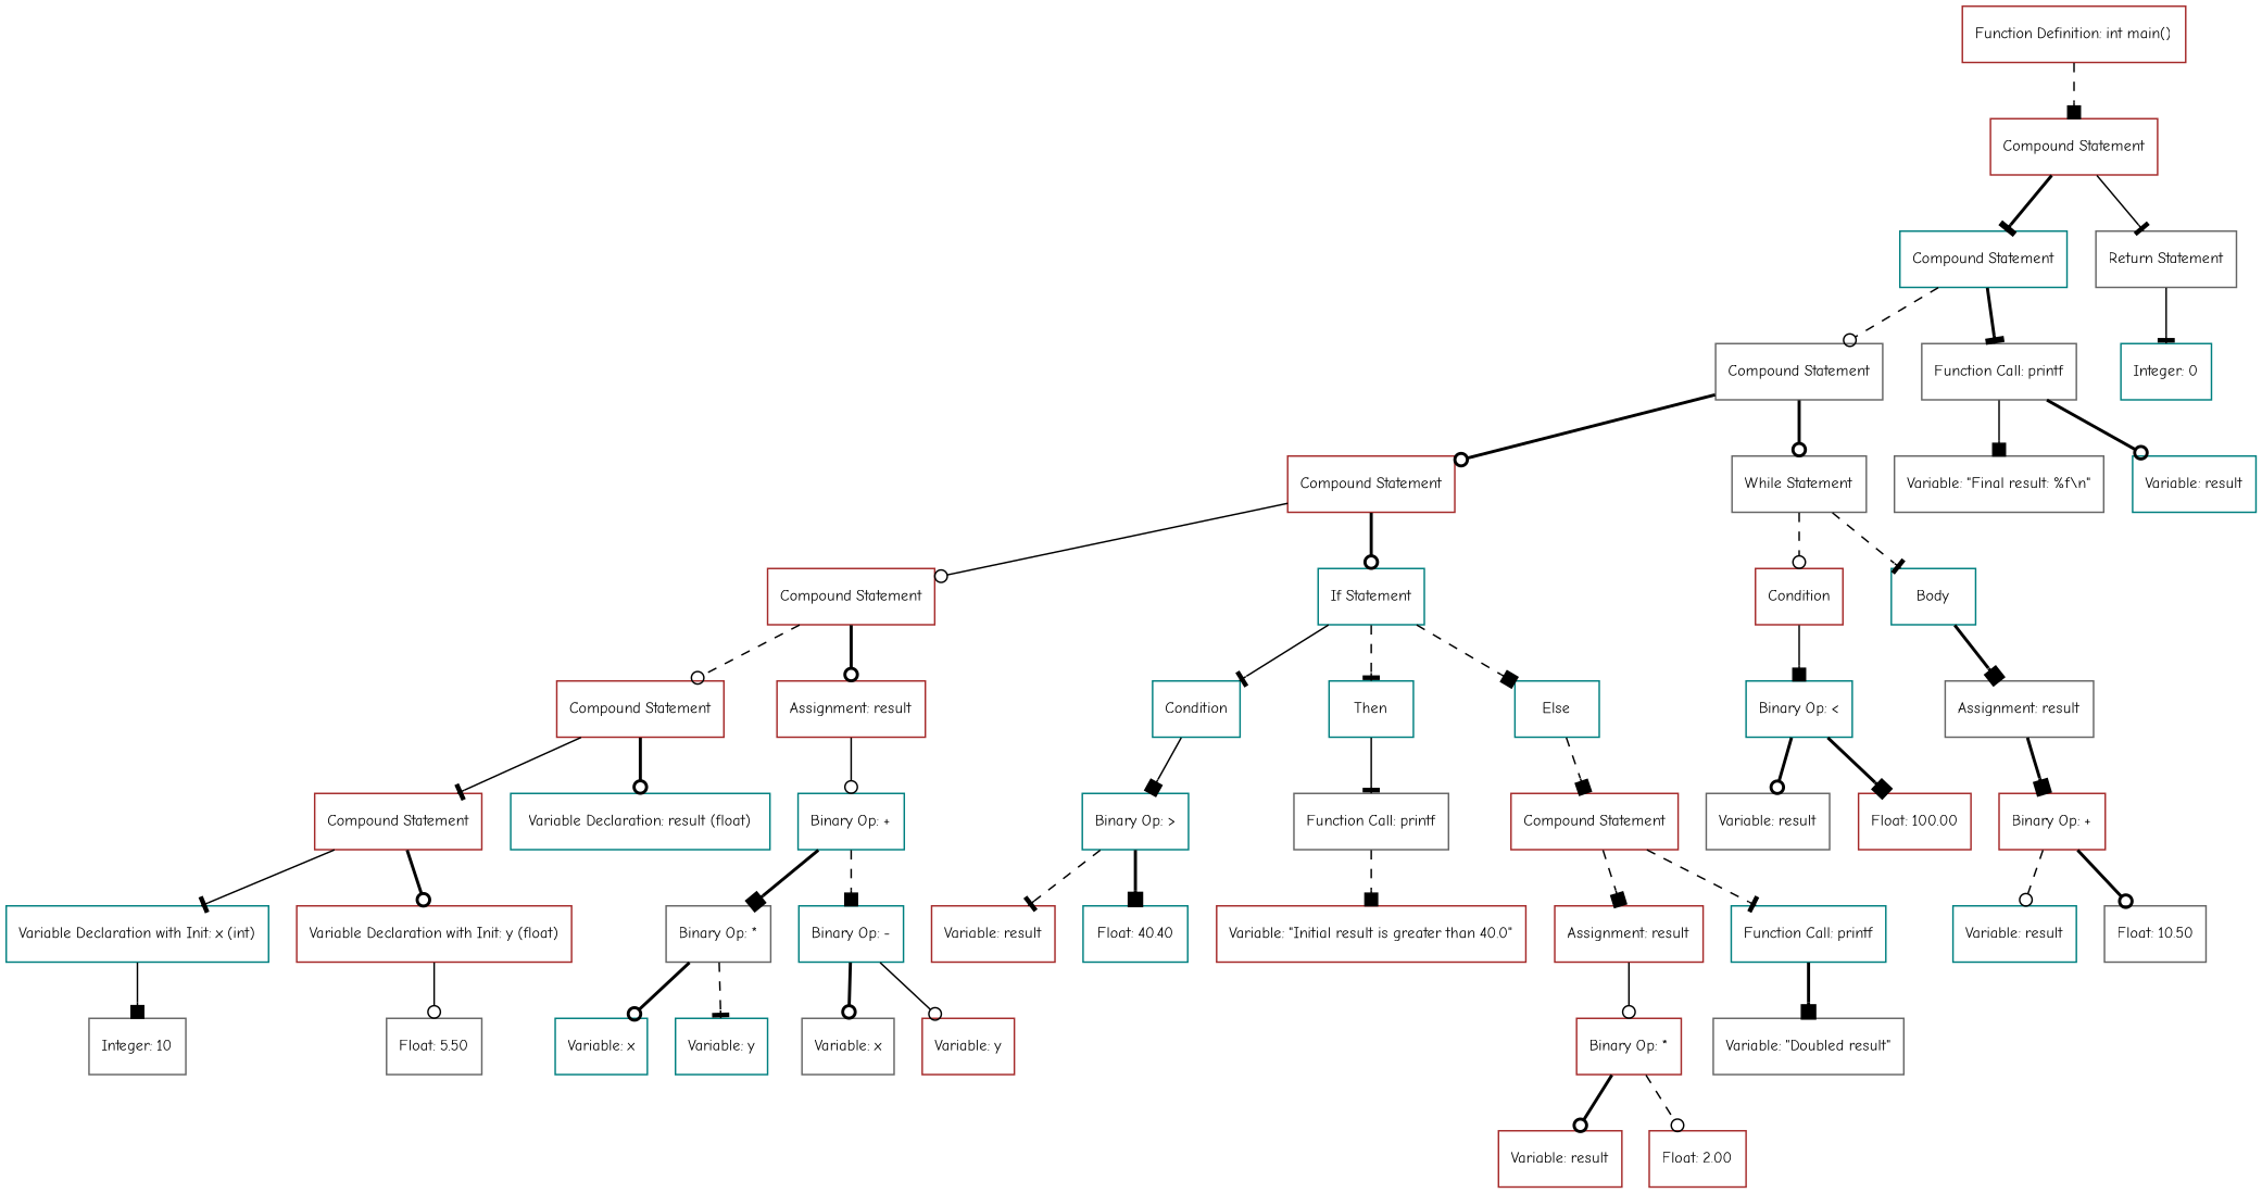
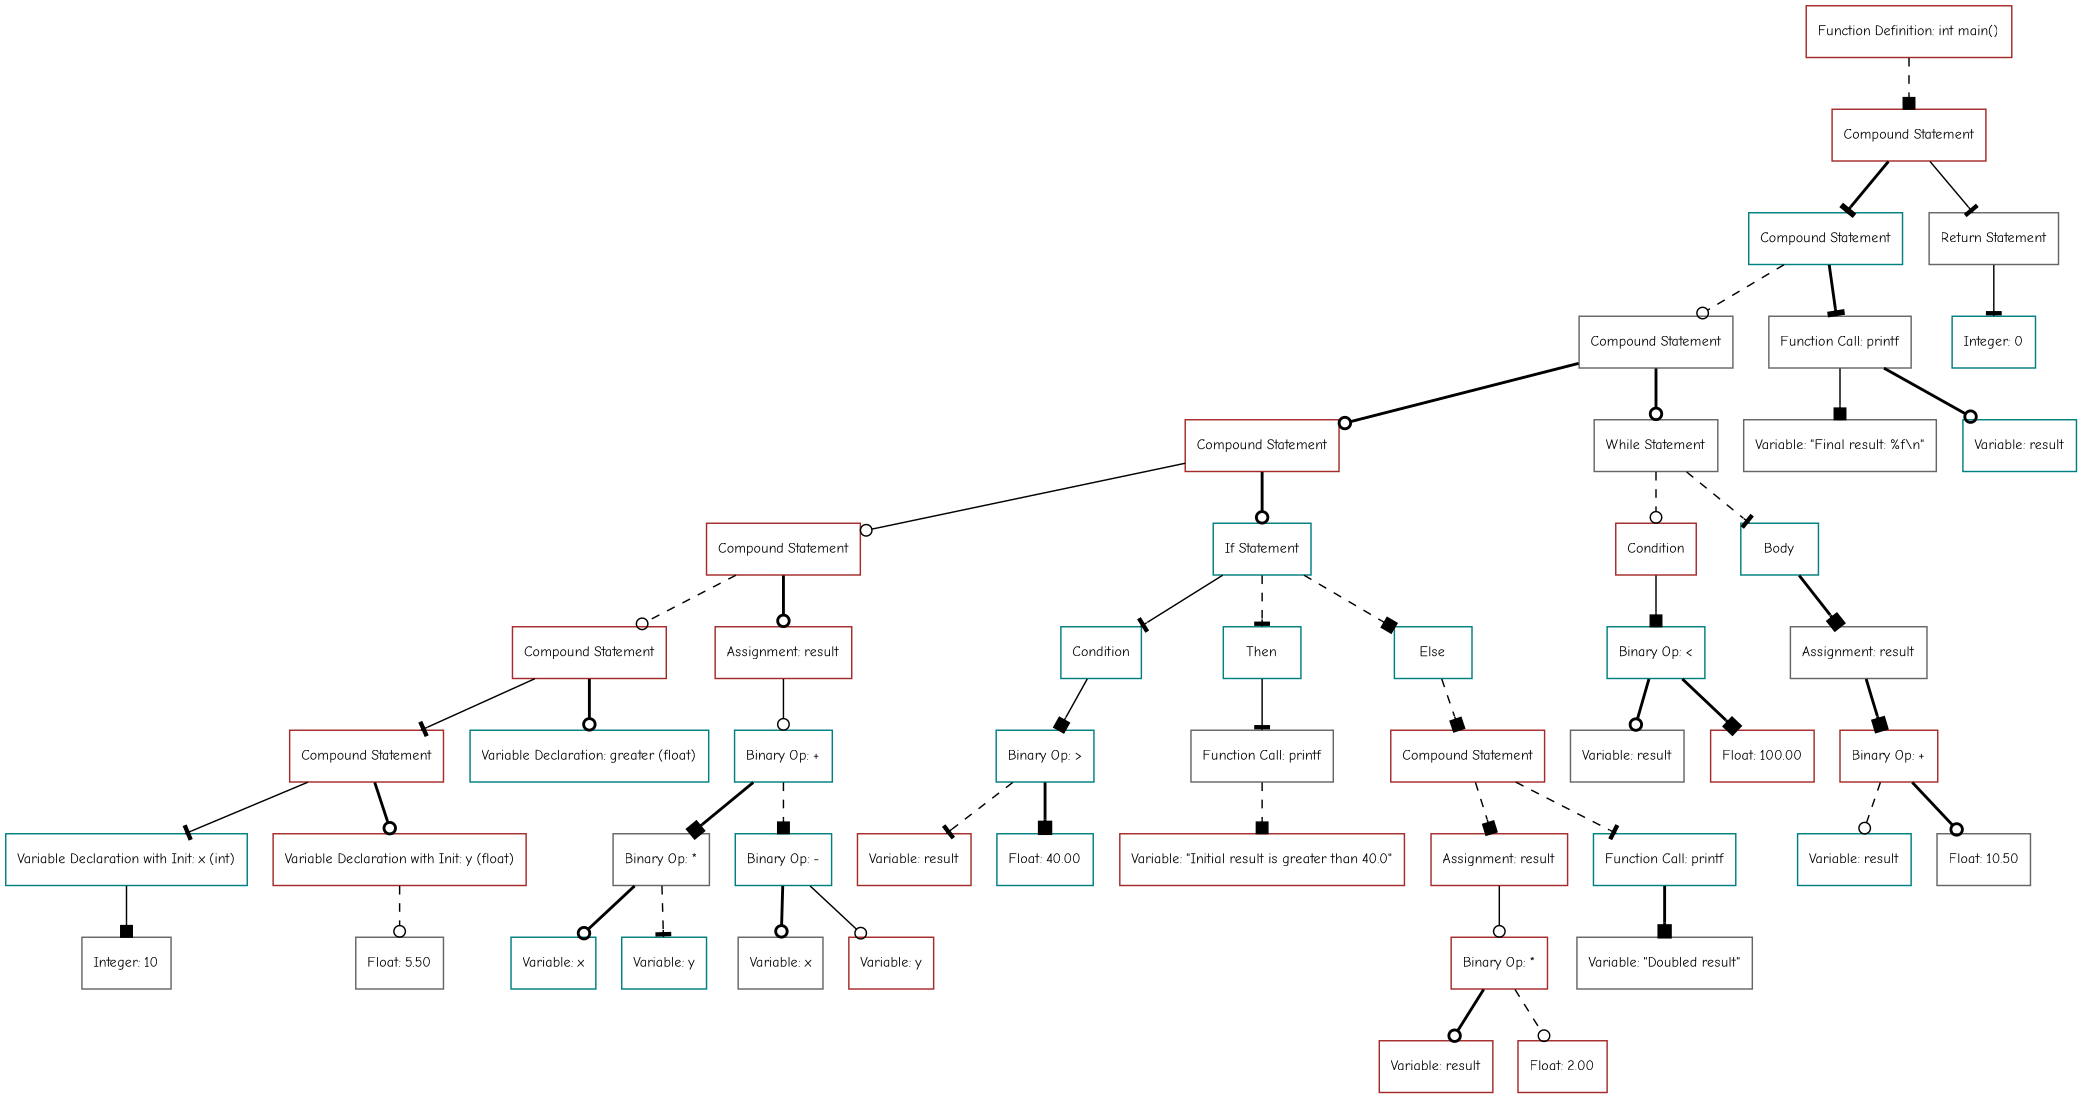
  digraph {
    fontname="Comic Neue"
    rankdir=TB
    node [color=brown fontname="Comic Neue" fontsize=10 shape=box]
    edge [arrowhead=odot fontname="Comic Neue" fontsize=9 style=bold]
    n1 [label="Function Definition: int main()"]
    n2 [label="Compound Statement"]
    n3 [color=teal label="Compound Statement"]
    n4 [color=gray40 label="Return Statement"]
    n5 [color=gray40 label="Compound Statement"]
    n6 [color=gray40 label="Function Call: printf"]
    n7 [color=teal label="Integer: 0"]
    n8 [label="Compound Statement"]
    n9 [color=gray40 label="While Statement"]
    n10 [color=gray40 label="Variable: \"Final result: %f\\n\""]
    n11 [color=teal label="Variable: result"]
    n12 [label="Compound Statement"]
    n13 [color=teal label="If Statement"]
    n14 [label=Condition]
    n15 [color=teal label=Body]
    n16 [label="Compound Statement"]
    n17 [label="Assignment: result"]
    n18 [color=teal label=Condition]
    n19 [color=teal label=Then]
    n20 [color=teal label=Else]
    n21 [label="Compound Statement"]
-   n22 [color=teal label="Variable Declaration: result (float)"]
+   n22 [color=teal label="Variable Declaration: greater (float)"]
    n23 [color=teal label="Binary Op: +"]
    n24 [color=teal label="Variable Declaration with Init: x (int)"]
    n25 [label="Variable Declaration with Init: y (float)"]
    n26 [color=gray40 label="Integer: 10"]
    n27 [color=gray40 label="Float: 5.50"]
    n28 [color=gray40 label="Binary Op: *"]
    n29 [color=teal label="Binary Op: -"]
    n30 [color=teal label="Variable: x"]
    n31 [color=teal label="Variable: y"]
    n32 [color=gray40 label="Variable: x"]
    n33 [label="Variable: y"]
    n34 [color=teal label="Binary Op: >"]
    n35 [color=gray40 label="Function Call: printf"]
    n36 [label="Compound Statement"]
    n37 [label="Variable: result"]
-   n38 [color=teal label="Float: 40.40"]
+   n38 [color=teal label="Float: 40.00"]
    n39 [label="Variable: \"Initial result is greater than 40.0\""]
    n40 [label="Assignment: result"]
    n41 [color=teal label="Function Call: printf"]
    n42 [label="Binary Op: *"]
    n43 [color=gray40 label="Variable: \"Doubled result\""]
    n44 [label="Variable: result"]
    n45 [label="Float: 2.00"]
    n46 [color=teal label="Binary Op: <"]
    n47 [color=gray40 label="Assignment: result"]
    n48 [color=gray40 label="Variable: result"]
    n49 [label="Float: 100.00"]
    n50 [label="Binary Op: +"]
    n51 [color=teal label="Variable: result"]
    n52 [color=gray40 label="Float: 10.50"]
    n1 -> n2 [arrowhead=box style=dashed]
    n2 -> n3 [arrowhead=tee]
    n2 -> n4 [arrowhead=tee style=solid]
    n3 -> n5 [style=dashed]
    n3 -> n6 [arrowhead=tee]
    n4 -> n7 [arrowhead=tee style=solid]
    n5 -> n8
    n5 -> n9
    n6 -> n10 [arrowhead=box style=solid]
    n6 -> n11
    n8 -> n12 [style=solid]
    n8 -> n13
    n9 -> n14 [style=dashed]
    n9 -> n15 [arrowhead=tee style=dashed]
    n12 -> n16 [style=dashed]
    n12 -> n17
    n13 -> n18 [arrowhead=tee style=solid]
    n13 -> n19 [arrowhead=tee style=dashed]
    n13 -> n20 [arrowhead=box style=dashed]
    n14 -> n46 [arrowhead=box style=solid]
    n15 -> n47 [arrowhead=box]
    n16 -> n21 [arrowhead=tee style=solid]
    n16 -> n22
    n17 -> n23 [style=solid]
    n18 -> n34 [arrowhead=box style=solid]
    n19 -> n35 [arrowhead=tee style=solid]
    n20 -> n36 [arrowhead=box style=dashed]
    n21 -> n24 [arrowhead=tee style=solid]
    n21 -> n25
    n23 -> n28 [arrowhead=box]
    n23 -> n29 [arrowhead=box style=dashed]
    n24 -> n26 [arrowhead=box style=solid]
-   n25 -> n27 [style=solid]
+   n25 -> n27 [style=dashed]
    n28 -> n30
    n28 -> n31 [arrowhead=tee style=dashed]
    n29 -> n32
    n29 -> n33 [style=solid]
    n34 -> n37 [arrowhead=tee style=dashed]
    n34 -> n38 [arrowhead=box]
    n35 -> n39 [arrowhead=box style=dashed]
    n36 -> n40 [arrowhead=box style=dashed]
    n36 -> n41 [arrowhead=tee style=dashed]
    n40 -> n42 [style=solid]
    n41 -> n43 [arrowhead=box]
    n42 -> n44
    n42 -> n45 [style=dashed]
    n46 -> n48
    n46 -> n49 [arrowhead=box]
    n47 -> n50 [arrowhead=box]
    n50 -> n51 [style=dashed]
    n50 -> n52
  }
